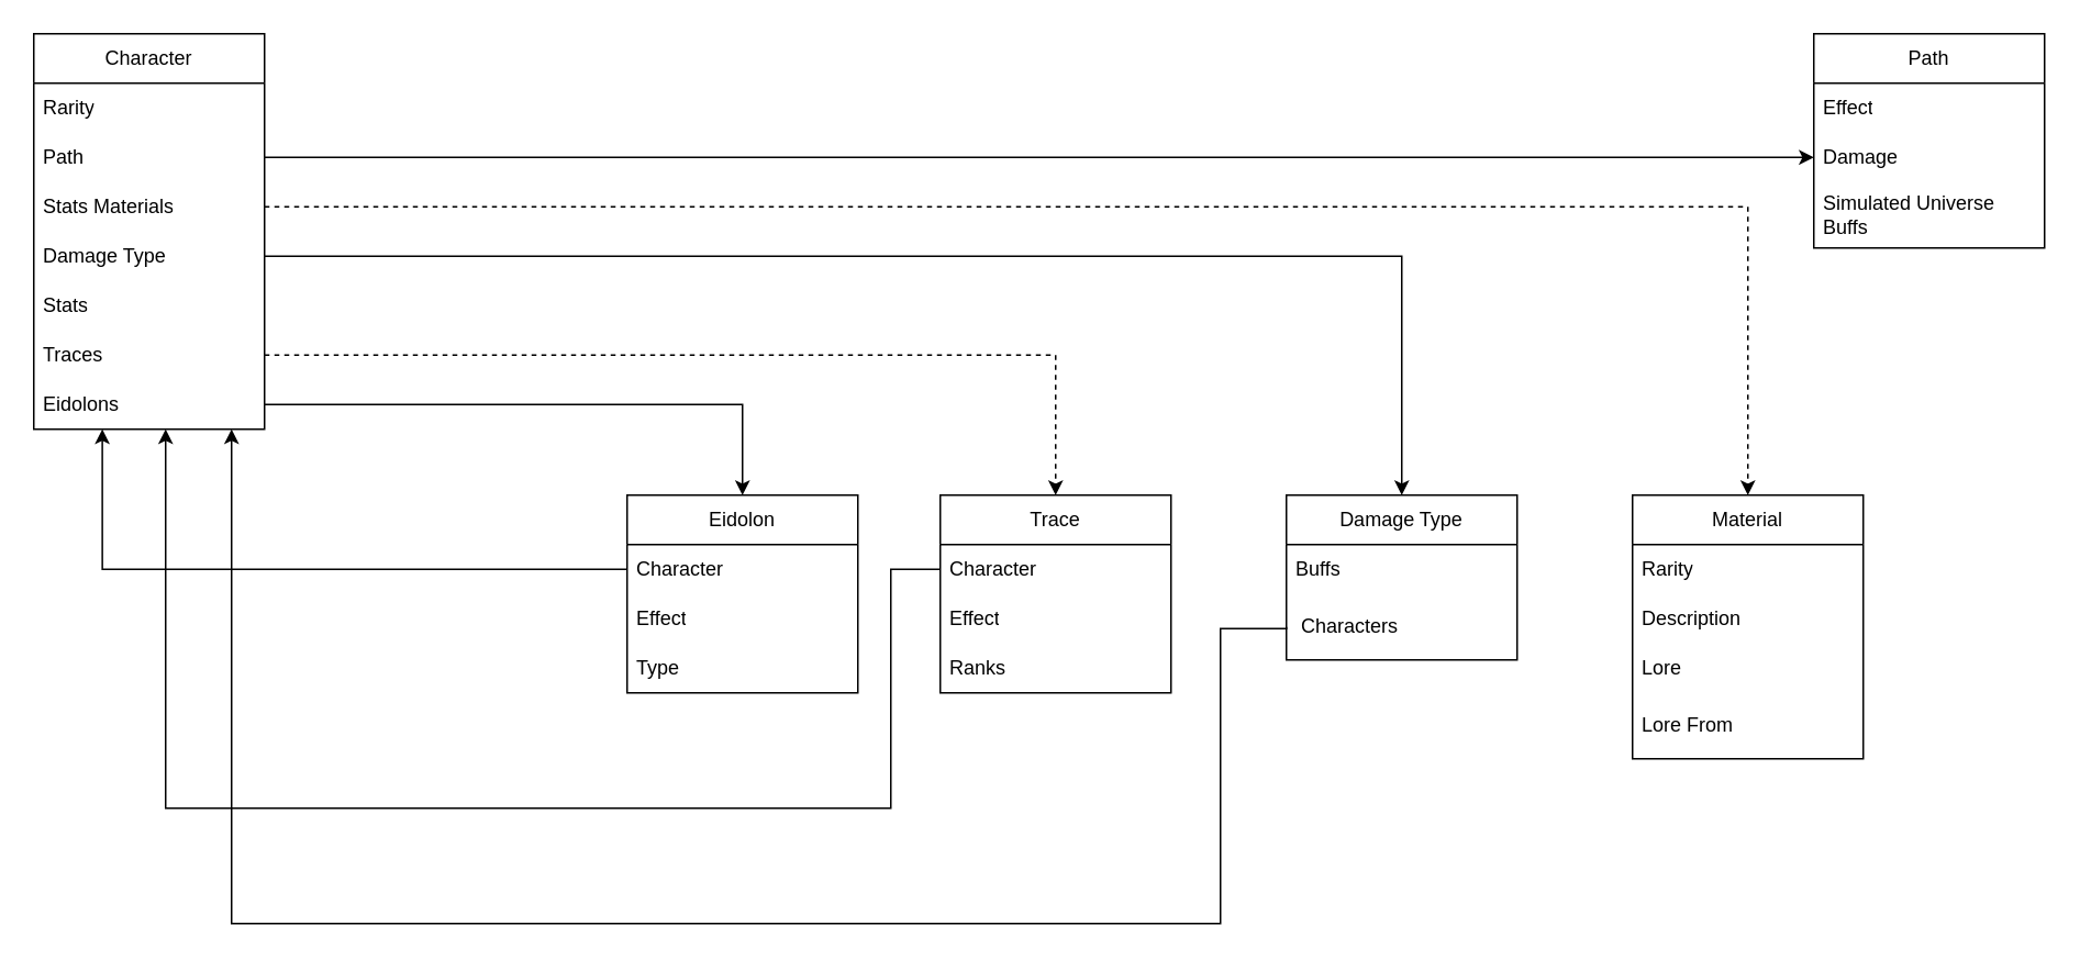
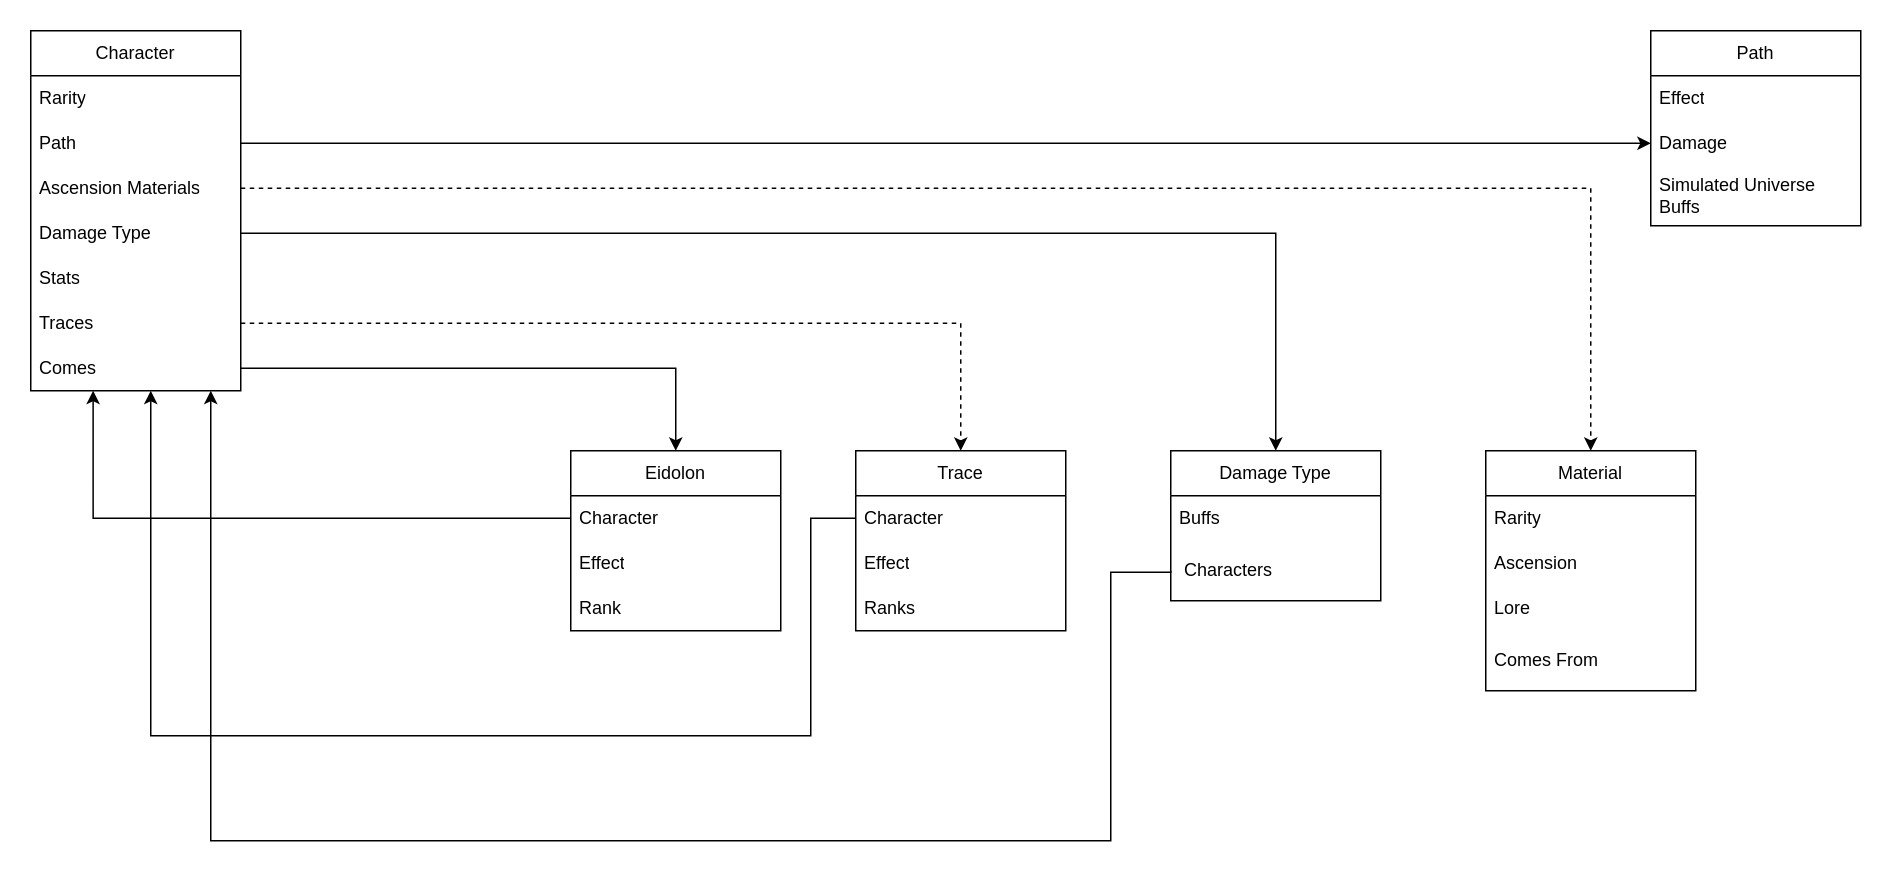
  <mxCell id="0" />
  <mxCell id="1" parent="0" />
  <mxCell id="2" value="Character" style="swimlane;fontStyle=0;childLayout=stackLayout;horizontal=1;startSize=30;horizontalStack=0;resizeParent=1;resizeParentMax=0;resizeLast=0;collapsible=1;marginBottom=0;whiteSpace=wrap;html=1;" vertex="1" parent="1"><mxGeometry x="20" y="20" width="140" height="240" as="geometry" /></mxCell>
  <mxCell id="3" value="Rarity" style="text;strokeColor=none;fillColor=none;align=left;verticalAlign=middle;spacingLeft=4;spacingRight=4;overflow=hidden;points=[[0,0.5],[1,0.5]];portConstraint=eastwest;rotatable=0;whiteSpace=wrap;html=1;" vertex="1" parent="2"><mxGeometry y="30" width="140" height="30" as="geometry" /></mxCell>
  <mxCell id="4" value="Path&lt;span style=&quot;white-space: pre;&quot;&gt; &lt;/span&gt;" style="text;strokeColor=none;fillColor=none;align=left;verticalAlign=middle;spacingLeft=4;spacingRight=4;overflow=hidden;points=[[0,0.5],[1,0.5]];portConstraint=eastwest;rotatable=0;whiteSpace=wrap;html=1;" vertex="1" parent="2"><mxGeometry y="60" width="140" height="30" as="geometry" /></mxCell>
- <mxCell id="5" value="Stats Materials" style="text;strokeColor=none;fillColor=none;align=left;verticalAlign=middle;spacingLeft=4;spacingRight=4;overflow=hidden;points=[[0,0.5],[1,0.5]];portConstraint=eastwest;rotatable=0;whiteSpace=wrap;html=1;" vertex="1" parent="2"><mxGeometry y="90" width="140" height="30" as="geometry" /></mxCell>
+ <mxCell id="5" value="Ascension Materials" style="text;strokeColor=none;fillColor=none;align=left;verticalAlign=middle;spacingLeft=4;spacingRight=4;overflow=hidden;points=[[0,0.5],[1,0.5]];portConstraint=eastwest;rotatable=0;whiteSpace=wrap;html=1;" vertex="1" parent="2"><mxGeometry y="90" width="140" height="30" as="geometry" /></mxCell>
  <mxCell id="6" value="Damage Type" style="text;strokeColor=none;fillColor=none;align=left;verticalAlign=middle;spacingLeft=4;spacingRight=4;overflow=hidden;points=[[0,0.5],[1,0.5]];portConstraint=eastwest;rotatable=0;whiteSpace=wrap;html=1;" vertex="1" parent="2"><mxGeometry y="120" width="140" height="30" as="geometry" /></mxCell>
  <mxCell id="7" value="Stats" style="text;strokeColor=none;fillColor=none;align=left;verticalAlign=middle;spacingLeft=4;spacingRight=4;overflow=hidden;points=[[0,0.5],[1,0.5]];portConstraint=eastwest;rotatable=0;whiteSpace=wrap;html=1;" vertex="1" parent="2"><mxGeometry y="150" width="140" height="30" as="geometry" /></mxCell>
  <mxCell id="8" value="Traces" style="text;strokeColor=none;fillColor=none;align=left;verticalAlign=middle;spacingLeft=4;spacingRight=4;overflow=hidden;points=[[0,0.5],[1,0.5]];portConstraint=eastwest;rotatable=0;whiteSpace=wrap;html=1;" vertex="1" parent="2"><mxGeometry y="180" width="140" height="30" as="geometry" /></mxCell>
- <mxCell id="9" value="Eidolons" style="text;strokeColor=none;fillColor=none;align=left;verticalAlign=middle;spacingLeft=4;spacingRight=4;overflow=hidden;points=[[0,0.5],[1,0.5]];portConstraint=eastwest;rotatable=0;whiteSpace=wrap;html=1;" vertex="1" parent="2"><mxGeometry y="210" width="140" height="30" as="geometry" /></mxCell>
+ <mxCell id="9" value="Comes" style="text;strokeColor=none;fillColor=none;align=left;verticalAlign=middle;spacingLeft=4;spacingRight=4;overflow=hidden;points=[[0,0.5],[1,0.5]];portConstraint=eastwest;rotatable=0;whiteSpace=wrap;html=1;" vertex="1" parent="2"><mxGeometry y="210" width="140" height="30" as="geometry" /></mxCell>
  <mxCell id="10" value="Path" style="swimlane;fontStyle=0;childLayout=stackLayout;horizontal=1;startSize=30;horizontalStack=0;resizeParent=1;resizeParentMax=0;resizeLast=0;collapsible=1;marginBottom=0;whiteSpace=wrap;html=1;" vertex="1" parent="1"><mxGeometry x="1100" y="20" width="140" height="130" as="geometry" /></mxCell>
  <mxCell id="11" value="Effect" style="text;strokeColor=none;fillColor=none;align=left;verticalAlign=middle;spacingLeft=4;spacingRight=4;overflow=hidden;points=[[0,0.5],[1,0.5]];portConstraint=eastwest;rotatable=0;whiteSpace=wrap;html=1;" vertex="1" parent="10"><mxGeometry y="30" width="140" height="30" as="geometry" /></mxCell>
  <mxCell id="12" value="Damage" style="text;strokeColor=none;fillColor=none;align=left;verticalAlign=middle;spacingLeft=4;spacingRight=4;overflow=hidden;points=[[0,0.5],[1,0.5]];portConstraint=eastwest;rotatable=0;whiteSpace=wrap;html=1;" vertex="1" parent="10"><mxGeometry y="60" width="140" height="30" as="geometry" /></mxCell>
  <mxCell id="13" value="Simulated Universe Buffs" style="text;strokeColor=none;fillColor=none;align=left;verticalAlign=middle;spacingLeft=4;spacingRight=4;overflow=hidden;points=[[0,0.5],[1,0.5]];portConstraint=eastwest;rotatable=0;whiteSpace=wrap;html=1;" vertex="1" parent="10"><mxGeometry y="90" width="140" height="40" as="geometry" /></mxCell>
  <mxCell id="14" value="Material" style="swimlane;fontStyle=0;childLayout=stackLayout;horizontal=1;startSize=30;horizontalStack=0;resizeParent=1;resizeParentMax=0;resizeLast=0;collapsible=1;marginBottom=0;whiteSpace=wrap;html=1;" vertex="1" parent="1"><mxGeometry x="990" y="300" width="140" height="160" as="geometry" /></mxCell>
  <mxCell id="15" value="Rarity" style="text;strokeColor=none;fillColor=none;align=left;verticalAlign=middle;spacingLeft=4;spacingRight=4;overflow=hidden;points=[[0,0.5],[1,0.5]];portConstraint=eastwest;rotatable=0;whiteSpace=wrap;html=1;" vertex="1" parent="14"><mxGeometry y="30" width="140" height="30" as="geometry" /></mxCell>
- <mxCell id="16" value="Description" style="text;strokeColor=none;fillColor=none;align=left;verticalAlign=middle;spacingLeft=4;spacingRight=4;overflow=hidden;points=[[0,0.5],[1,0.5]];portConstraint=eastwest;rotatable=0;whiteSpace=wrap;html=1;" vertex="1" parent="14"><mxGeometry y="60" width="140" height="30" as="geometry" /></mxCell>
+ <mxCell id="16" value="Ascension" style="text;strokeColor=none;fillColor=none;align=left;verticalAlign=middle;spacingLeft=4;spacingRight=4;overflow=hidden;points=[[0,0.5],[1,0.5]];portConstraint=eastwest;rotatable=0;whiteSpace=wrap;html=1;" vertex="1" parent="14"><mxGeometry y="60" width="140" height="30" as="geometry" /></mxCell>
  <mxCell id="17" value="Lore" style="text;strokeColor=none;fillColor=none;align=left;verticalAlign=middle;spacingLeft=4;spacingRight=4;overflow=hidden;points=[[0,0.5],[1,0.5]];portConstraint=eastwest;rotatable=0;whiteSpace=wrap;html=1;" vertex="1" parent="14"><mxGeometry y="90" width="140" height="30" as="geometry" /></mxCell>
- <mxCell id="18" value="Lore From" style="text;strokeColor=none;fillColor=none;align=left;verticalAlign=middle;spacingLeft=4;spacingRight=4;overflow=hidden;points=[[0,0.5],[1,0.5]];portConstraint=eastwest;rotatable=0;whiteSpace=wrap;html=1;" vertex="1" parent="14"><mxGeometry y="120" width="140" height="40" as="geometry" /></mxCell>
+ <mxCell id="18" value="Comes From" style="text;strokeColor=none;fillColor=none;align=left;verticalAlign=middle;spacingLeft=4;spacingRight=4;overflow=hidden;points=[[0,0.5],[1,0.5]];portConstraint=eastwest;rotatable=0;whiteSpace=wrap;html=1;" vertex="1" parent="14"><mxGeometry y="120" width="140" height="40" as="geometry" /></mxCell>
  <mxCell id="19" style="edgeStyle=orthogonalEdgeStyle;rounded=0;orthogonalLoop=1;jettySize=auto;html=1;entryX=0.5;entryY=0;entryDx=0;entryDy=0;dashed=1;" edge="1" parent="1" source="5" target="14"><mxGeometry relative="1" as="geometry"><mxPoint x="900" y="220" as="targetPoint" /></mxGeometry></mxCell>
  <mxCell id="20" value="Damage Type" style="swimlane;fontStyle=0;childLayout=stackLayout;horizontal=1;startSize=30;horizontalStack=0;resizeParent=1;resizeParentMax=0;resizeLast=0;collapsible=1;marginBottom=0;whiteSpace=wrap;html=1;" vertex="1" parent="1"><mxGeometry x="780" y="300" width="140" height="100" as="geometry" /></mxCell>
  <mxCell id="21" value="Buffs" style="text;strokeColor=none;fillColor=none;align=left;verticalAlign=middle;spacingLeft=4;spacingRight=4;overflow=hidden;points=[[0,0.5],[1,0.5]];portConstraint=eastwest;rotatable=0;whiteSpace=wrap;html=1;" vertex="1" parent="20"><mxGeometry y="30" width="140" height="30" as="geometry" /></mxCell>
  <mxCell id="22" value="&amp;nbsp;Characters" style="text;strokeColor=none;fillColor=none;align=left;verticalAlign=middle;spacingLeft=4;spacingRight=4;overflow=hidden;points=[[0,0.5],[1,0.5]];portConstraint=eastwest;rotatable=0;whiteSpace=wrap;html=1;" vertex="1" parent="20"><mxGeometry y="60" width="140" height="40" as="geometry" /></mxCell>
  <mxCell id="23" style="edgeStyle=orthogonalEdgeStyle;rounded=0;orthogonalLoop=1;jettySize=auto;html=1;entryX=0.5;entryY=0;entryDx=0;entryDy=0;" edge="1" parent="1" source="6" target="20"><mxGeometry relative="1" as="geometry"><mxPoint x="780" y="340" as="targetPoint" /><Array as="points"><mxPoint x="850" y="155" /></Array></mxGeometry></mxCell>
  <mxCell id="24" style="edgeStyle=orthogonalEdgeStyle;rounded=0;orthogonalLoop=1;jettySize=auto;html=1;entryX=0;entryY=0.5;entryDx=0;entryDy=0;" edge="1" parent="1" source="4" target="12"><mxGeometry relative="1" as="geometry" /></mxCell>
  <mxCell id="25" value="Trace" style="swimlane;fontStyle=0;childLayout=stackLayout;horizontal=1;startSize=30;horizontalStack=0;resizeParent=1;resizeParentMax=0;resizeLast=0;collapsible=1;marginBottom=0;whiteSpace=wrap;html=1;" vertex="1" parent="1"><mxGeometry x="570" y="300" width="140" height="120" as="geometry" /></mxCell>
  <mxCell id="26" value="Character" style="text;strokeColor=none;fillColor=none;align=left;verticalAlign=middle;spacingLeft=4;spacingRight=4;overflow=hidden;points=[[0,0.5],[1,0.5]];portConstraint=eastwest;rotatable=0;whiteSpace=wrap;html=1;" vertex="1" parent="25"><mxGeometry y="30" width="140" height="30" as="geometry" /></mxCell>
  <mxCell id="27" value="Effect" style="text;strokeColor=none;fillColor=none;align=left;verticalAlign=middle;spacingLeft=4;spacingRight=4;overflow=hidden;points=[[0,0.5],[1,0.5]];portConstraint=eastwest;rotatable=0;whiteSpace=wrap;html=1;" vertex="1" parent="25"><mxGeometry y="60" width="140" height="30" as="geometry" /></mxCell>
  <mxCell id="28" value="Ranks" style="text;strokeColor=none;fillColor=none;align=left;verticalAlign=middle;spacingLeft=4;spacingRight=4;overflow=hidden;points=[[0,0.5],[1,0.5]];portConstraint=eastwest;rotatable=0;whiteSpace=wrap;html=1;" vertex="1" parent="25"><mxGeometry y="90" width="140" height="30" as="geometry" /></mxCell>
  <mxCell id="29" style="edgeStyle=orthogonalEdgeStyle;rounded=0;orthogonalLoop=1;jettySize=auto;html=1;entryX=0.5;entryY=0;entryDx=0;entryDy=0;dashed=1;" edge="1" parent="1" source="8" target="25"><mxGeometry relative="1" as="geometry"><mxPoint x="380" y="215" as="targetPoint" /></mxGeometry></mxCell>
  <mxCell id="30" value="Eidolon" style="swimlane;fontStyle=0;childLayout=stackLayout;horizontal=1;startSize=30;horizontalStack=0;resizeParent=1;resizeParentMax=0;resizeLast=0;collapsible=1;marginBottom=0;whiteSpace=wrap;html=1;" vertex="1" parent="1"><mxGeometry x="380" y="300" width="140" height="120" as="geometry" /></mxCell>
  <mxCell id="31" value="Character" style="text;strokeColor=none;fillColor=none;align=left;verticalAlign=middle;spacingLeft=4;spacingRight=4;overflow=hidden;points=[[0,0.5],[1,0.5]];portConstraint=eastwest;rotatable=0;whiteSpace=wrap;html=1;" vertex="1" parent="30"><mxGeometry y="30" width="140" height="30" as="geometry" /></mxCell>
  <mxCell id="32" value="Effect" style="text;strokeColor=none;fillColor=none;align=left;verticalAlign=middle;spacingLeft=4;spacingRight=4;overflow=hidden;points=[[0,0.5],[1,0.5]];portConstraint=eastwest;rotatable=0;whiteSpace=wrap;html=1;" vertex="1" parent="30"><mxGeometry y="60" width="140" height="30" as="geometry" /></mxCell>
- <mxCell id="33" value="Type" style="text;strokeColor=none;fillColor=none;align=left;verticalAlign=middle;spacingLeft=4;spacingRight=4;overflow=hidden;points=[[0,0.5],[1,0.5]];portConstraint=eastwest;rotatable=0;whiteSpace=wrap;html=1;" vertex="1" parent="30"><mxGeometry y="90" width="140" height="30" as="geometry" /></mxCell>
+ <mxCell id="33" value="Rank" style="text;strokeColor=none;fillColor=none;align=left;verticalAlign=middle;spacingLeft=4;spacingRight=4;overflow=hidden;points=[[0,0.5],[1,0.5]];portConstraint=eastwest;rotatable=0;whiteSpace=wrap;html=1;" vertex="1" parent="30"><mxGeometry y="90" width="140" height="30" as="geometry" /></mxCell>
  <mxCell id="34" style="edgeStyle=orthogonalEdgeStyle;rounded=0;orthogonalLoop=1;jettySize=auto;html=1;entryX=0.5;entryY=0;entryDx=0;entryDy=0;" edge="1" parent="1" source="9" target="30"><mxGeometry relative="1" as="geometry" /></mxCell>
  <mxCell id="35" style="edgeStyle=orthogonalEdgeStyle;rounded=0;orthogonalLoop=1;jettySize=auto;html=1;entryX=0.297;entryY=0.998;entryDx=0;entryDy=0;entryPerimeter=0;" edge="1" parent="1" source="31" target="9"><mxGeometry relative="1" as="geometry"><Array as="points"><mxPoint x="62" y="345" /></Array></mxGeometry></mxCell>
  <mxCell id="36" style="edgeStyle=orthogonalEdgeStyle;rounded=0;orthogonalLoop=1;jettySize=auto;html=1;" edge="1" parent="1" source="26"><mxGeometry relative="1" as="geometry"><mxPoint x="100" y="260" as="targetPoint" /><Array as="points"><mxPoint x="540" y="345" /><mxPoint x="540" y="490" /><mxPoint x="100" y="490" /></Array></mxGeometry></mxCell>
  <mxCell id="37" style="edgeStyle=orthogonalEdgeStyle;rounded=0;orthogonalLoop=1;jettySize=auto;html=1;exitX=0;exitY=0.5;exitDx=0;exitDy=0;" edge="1" parent="1" source="22"><mxGeometry relative="1" as="geometry"><mxPoint x="140" y="260" as="targetPoint" /><Array as="points"><mxPoint x="740" y="381" /><mxPoint x="740" y="560" /><mxPoint x="140" y="560" /></Array></mxGeometry></mxCell>
